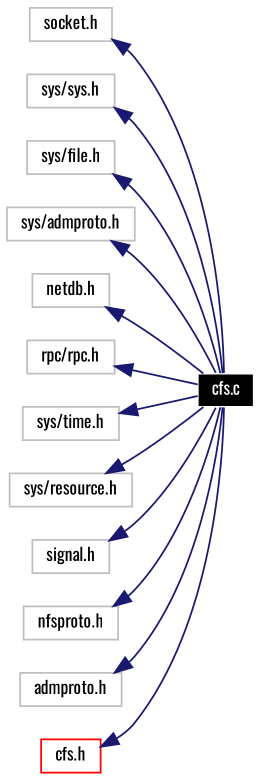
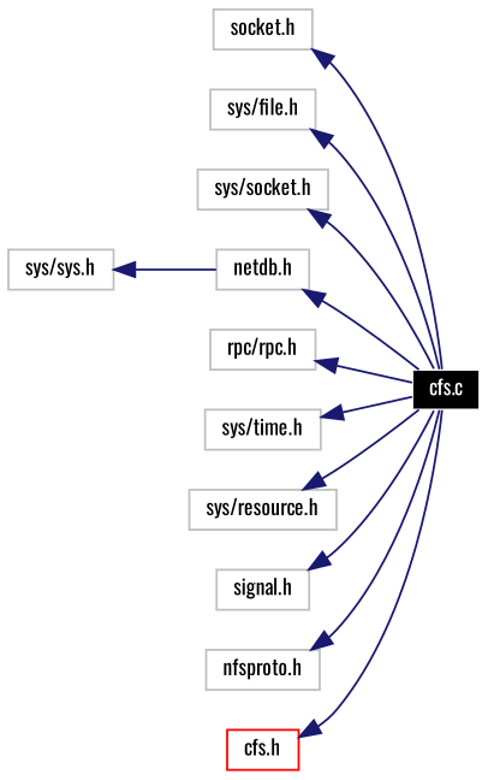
  digraph {
    fontname=Oswald
    rankdir=LR
    node [color=grey75 fontname=Oswald fontsize=10 shape=record]
    edge [color=midnightblue dir=back fontname=Oswald fontsize=10 labelfontname=Helvetica labelfontsize=10 style=solid]
    n1 [color=white fillcolor=black fontcolor=white height=0.2 label="cfs.c" style=filled width=0.4]
    n2 [height=0.2 label="socket.h" width=0.4]
    n3 [height=0.2 label="sys/sys.h" width=0.4]
    n4 [height=0.2 label="sys/file.h" width=0.4]
-   n5 [height=0.2 label="sys/admproto.h" width=0.4]
+   n5 [height=0.2 label="sys/socket.h" width=0.4]
    n6 [height=0.2 label="netdb.h" width=0.4]
    n7 [height=0.2 label="rpc/rpc.h" width=0.4]
    n8 [height=0.2 label="sys/time.h" width=0.4]
    n9 [height=0.2 label="sys/resource.h" width=0.4]
    n10 [height=0.2 label="signal.h" width=0.4]
    n11 [height=0.2 label="nfsproto.h" width=0.4]
-   n12 [height=0.2 label="admproto.h" width=0.4]
    n13 [color=red height=0.2 label="cfs.h" width=0.4]
    n2 -> n1
-   n3 -> n1
+   n3 -> n6
    n4 -> n1
    n5 -> n1
    n6 -> n1
    n7 -> n1
    n8 -> n1
    n9 -> n1
    n10 -> n1
    n11 -> n1
-   n12 -> n1
    n13 -> n1
  }
